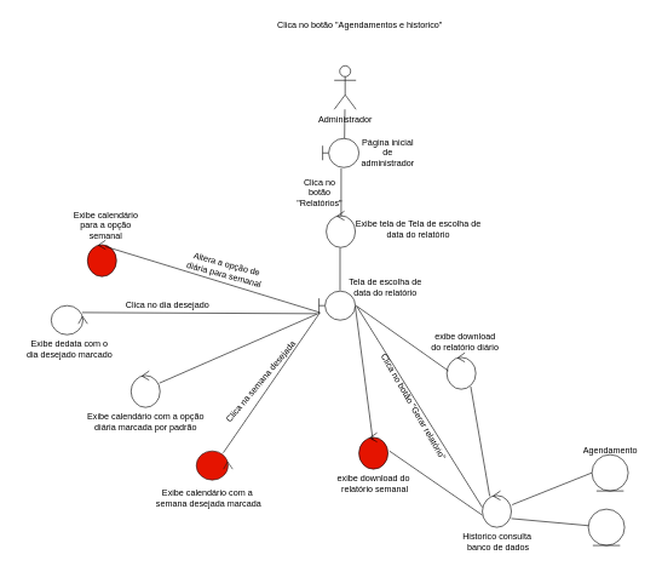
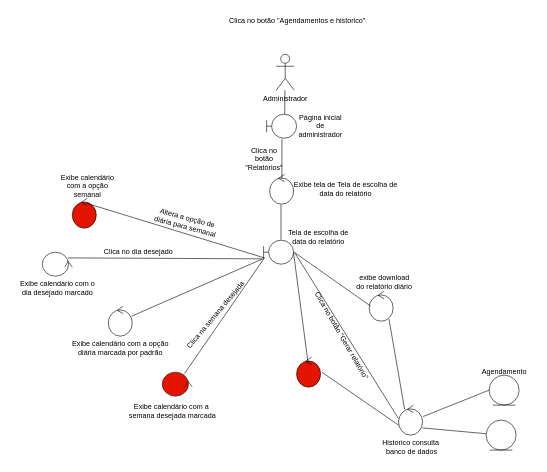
  <mxCell id="0" />
  <mxCell id="1" parent="0" />
  <mxCell id="2" value="Clica no botão &quot;Agendamentos e historico&quot;" style="text;html=1;align=center;verticalAlign=middle;resizable=0;points=[];autosize=1;strokeColor=none;fillColor=none;" parent="1" vertex="1"><mxGeometry x="370" y="20" width="250" height="30" as="geometry" /></mxCell>
  <mxCell id="3" value="" style="shape=umlBoundary;whiteSpace=wrap;html=1;direction=east;" parent="1" vertex="1"><mxGeometry x="439" y="400" width="50" height="40" as="geometry" /></mxCell>
  <mxCell id="4" value="Administrador" style="shape=umlActor;verticalLabelPosition=bottom;verticalAlign=top;html=1;" parent="1" vertex="1"><mxGeometry x="460" y="90" width="30" height="60" as="geometry" /></mxCell>
  <mxCell id="5" value="" style="ellipse;shape=umlControl;whiteSpace=wrap;html=1;" parent="1" vertex="1"><mxGeometry x="180" y="510" width="40" height="50" as="geometry" /></mxCell>
  <mxCell id="6" value="Exibe calendário com a opção &lt;br&gt;diária marcada por padrão" style="text;html=1;align=center;verticalAlign=middle;resizable=0;points=[];autosize=1;strokeColor=none;fillColor=none;" parent="1" vertex="1"><mxGeometry x="110" y="560" width="180" height="40" as="geometry" /></mxCell>
  <mxCell id="7" value="" style="endArrow=none;html=1;rounded=0;" parent="1" target="5" edge="1"><mxGeometry width="50" height="50" relative="1" as="geometry"><mxPoint x="440" y="430" as="sourcePoint" /><mxPoint x="470" y="340" as="targetPoint" /></mxGeometry></mxCell>
  <mxCell id="8" value="" style="ellipse;shape=umlControl;whiteSpace=wrap;html=1;direction=south;" parent="1" vertex="1"><mxGeometry x="70" y="420" width="50" height="40" as="geometry" /></mxCell>
- <mxCell id="9" value="Exibe dedata com o &lt;br&gt;dia desejado marcado" style="text;html=1;align=center;verticalAlign=middle;resizable=0;points=[];autosize=1;strokeColor=none;fillColor=none;" parent="1" vertex="1"><mxGeometry x="20" y="460" width="150" height="40" as="geometry" /></mxCell>
+ <mxCell id="9" value="Exibe calendario com o &lt;br&gt;dia desejado marcado" style="text;html=1;align=center;verticalAlign=middle;resizable=0;points=[];autosize=1;strokeColor=none;fillColor=none;" parent="1" vertex="1"><mxGeometry x="20" y="460" width="150" height="40" as="geometry" /></mxCell>
  <mxCell id="10" value="Clica no botão &quot;Gerar relatório&quot;" style="text;html=1;align=center;verticalAlign=middle;resizable=0;points=[];autosize=1;strokeColor=none;fillColor=none;rotation=60;" parent="1" vertex="1"><mxGeometry x="474" y="544" width="190" height="30" as="geometry" /></mxCell>
  <mxCell id="11" value="" style="endArrow=none;html=1;rounded=0;exitX=1.04;exitY=0.525;exitDx=0;exitDy=0;exitPerimeter=0;entryX=-0.002;entryY=0.449;entryDx=0;entryDy=0;entryPerimeter=0;" parent="1" source="3" edge="1" target="12"><mxGeometry width="50" height="50" relative="1" as="geometry"><mxPoint x="530" y="419.5" as="sourcePoint" /><mxPoint x="581" y="419.5" as="targetPoint" /></mxGeometry></mxCell>
  <mxCell id="12" value="" style="ellipse;shape=umlControl;whiteSpace=wrap;html=1;" parent="1" vertex="1"><mxGeometry x="664" y="675" width="40" height="50" as="geometry" /></mxCell>
  <mxCell id="13" value="Historico consulta&lt;br&gt;&amp;nbsp;banco de dados" style="text;html=1;align=center;verticalAlign=middle;resizable=0;points=[];autosize=1;strokeColor=none;fillColor=none;" parent="1" vertex="1"><mxGeometry x="629" y="725" width="110" height="40" as="geometry" /></mxCell>
  <mxCell id="14" value="" style="ellipse;shape=umlControl;whiteSpace=wrap;html=1;" parent="1" vertex="1"><mxGeometry x="615" y="485" width="40" height="50" as="geometry" /></mxCell>
  <mxCell id="15" value="" style="ellipse;shape=umlEntity;whiteSpace=wrap;html=1;" parent="1" vertex="1"><mxGeometry x="815" y="625" width="50" height="50" as="geometry" /></mxCell>
  <mxCell id="16" value="Agendamento" style="text;html=1;align=center;verticalAlign=middle;resizable=0;points=[];autosize=1;strokeColor=none;fillColor=none;" parent="1" vertex="1"><mxGeometry x="790" y="605" width="100" height="30" as="geometry" /></mxCell>
  <mxCell id="17" value="" style="ellipse;shape=umlEntity;whiteSpace=wrap;html=1;direction=north;rotation=90;" parent="1" vertex="1"><mxGeometry x="810" y="700" width="50" height="50" as="geometry" /></mxCell>
  <mxCell id="18" value="exibe download &lt;br&gt;do relatório diário" style="text;html=1;align=center;verticalAlign=middle;resizable=0;points=[];autosize=1;strokeColor=none;fillColor=none;" parent="1" vertex="1"><mxGeometry x="580" y="450" width="120" height="40" as="geometry" /></mxCell>
  <mxCell id="19" value="" style="endArrow=none;html=1;rounded=0;fontSize=10;entryX=0.056;entryY=0.495;entryDx=0;entryDy=0;entryPerimeter=0;" parent="1" target="14" edge="1"><mxGeometry width="50" height="50" relative="1" as="geometry"><mxPoint x="490" y="420" as="sourcePoint" /><mxPoint x="590" y="470" as="targetPoint" /></mxGeometry></mxCell>
  <mxCell id="20" value="" style="endArrow=none;html=1;rounded=0;fontSize=10;exitX=0.825;exitY=0.926;exitDx=0;exitDy=0;exitPerimeter=0;entryX=0.254;entryY=0.142;entryDx=0;entryDy=0;entryPerimeter=0;" parent="1" source="14" target="12" edge="1"><mxGeometry width="50" height="50" relative="1" as="geometry"><mxPoint x="655" y="670" as="sourcePoint" /><mxPoint x="705" y="620" as="targetPoint" /></mxGeometry></mxCell>
  <mxCell id="21" value="" style="endArrow=none;html=1;rounded=0;fontSize=10;exitX=1.025;exitY=0.38;exitDx=0;exitDy=0;exitPerimeter=0;entryX=0;entryY=0.5;entryDx=0;entryDy=0;" parent="1" source="12" target="15" edge="1"><mxGeometry width="50" height="50" relative="1" as="geometry"><mxPoint x="805" y="605" as="sourcePoint" /><mxPoint x="855" y="555" as="targetPoint" /></mxGeometry></mxCell>
  <mxCell id="22" value="" style="endArrow=none;html=1;rounded=0;fontSize=10;exitX=1;exitY=0.76;exitDx=0;exitDy=0;exitPerimeter=0;" parent="1" source="12" target="17" edge="1"><mxGeometry width="50" height="50" relative="1" as="geometry"><mxPoint x="759" y="624" as="sourcePoint" /><mxPoint x="865" y="565" as="targetPoint" /></mxGeometry></mxCell>
  <mxCell id="23" value="Clica no dia desejado" style="text;html=1;align=center;verticalAlign=middle;resizable=0;points=[];autosize=1;rotation=0;fillColor=none;" parent="1" vertex="1"><mxGeometry x="160" y="405" width="140" height="30" as="geometry" /></mxCell>
- <mxCell id="24" value="exibe download do&lt;br&gt;&amp;nbsp;relatório semanal" style="text;html=1;align=center;verticalAlign=middle;resizable=0;points=[];autosize=1;strokeColor=none;fillColor=none;" parent="1" vertex="1"><mxGeometry x="454" y="645" width="120" height="40" as="geometry" /></mxCell>
  <mxCell id="25" value="" style="endArrow=none;html=1;rounded=0;fontSize=10;exitX=-0.002;exitY=0.665;exitDx=0;exitDy=0;exitPerimeter=0;entryX=1.05;entryY=0.5;entryDx=0;entryDy=0;entryPerimeter=0;" parent="1" source="12" target="26" edge="1"><mxGeometry width="50" height="50" relative="1" as="geometry"><mxPoint x="715" y="640" as="sourcePoint" /><mxPoint x="595" y="735" as="targetPoint" /></mxGeometry></mxCell>
  <mxCell id="26" value="" style="ellipse;shape=umlControl;whiteSpace=wrap;html=1;fillColor=#e51400;fontColor=#ffffff;strokeColor=#000000;" parent="1" vertex="1"><mxGeometry x="494" y="595" width="40" height="50" as="geometry" /></mxCell>
  <mxCell id="27" value="" style="endArrow=none;html=1;rounded=0;fontSize=10;exitX=0.479;exitY=0.203;exitDx=0;exitDy=0;exitPerimeter=0;entryX=0.605;entryY=0.033;entryDx=0;entryDy=0;entryPerimeter=0;" parent="1" source="26" edge="1"><mxGeometry width="50" height="50" relative="1" as="geometry"><mxPoint x="620" y="530" as="sourcePoint" /><mxPoint x="488.95" y="420.99" as="targetPoint" /></mxGeometry></mxCell>
  <mxCell id="28" value="" style="ellipse;shape=umlControl;whiteSpace=wrap;html=1;direction=south;fillColor=#e51400;strokeColor=#1A1A1A;fontColor=#ffffff;" parent="1" vertex="1"><mxGeometry x="270" y="620" width="50" height="40" as="geometry" /></mxCell>
  <mxCell id="29" value="Exibe calendário com a&lt;br&gt;&amp;nbsp;semana desejada marcada" style="text;html=1;align=center;verticalAlign=middle;resizable=0;points=[];autosize=1;strokeColor=none;fillColor=none;" parent="1" vertex="1"><mxGeometry x="200" y="665" width="170" height="40" as="geometry" /></mxCell>
  <mxCell id="30" value="" style="ellipse;shape=umlControl;whiteSpace=wrap;html=1;fillColor=#e51400;fontColor=#ffffff;strokeColor=#000000;" parent="1" vertex="1"><mxGeometry x="120" y="330" width="40" height="50" as="geometry" /></mxCell>
- <mxCell id="31" value="Exibe calendário &lt;br&gt;para a opção &lt;br&gt;semanal" style="text;html=1;align=center;verticalAlign=middle;resizable=0;points=[];autosize=1;strokeColor=none;fillColor=none;" parent="1" vertex="1"><mxGeometry x="90" y="280" width="110" height="60" as="geometry" /></mxCell>
+ <mxCell id="31" value="Exibe calendário &lt;br&gt;com a opção &lt;br&gt;semanal" style="text;html=1;align=center;verticalAlign=middle;resizable=0;points=[];autosize=1;strokeColor=none;fillColor=none;" parent="1" vertex="1"><mxGeometry x="90" y="280" width="110" height="60" as="geometry" /></mxCell>
  <mxCell id="32" value="Altera a opção de&lt;br&gt;&amp;nbsp;diária para semanal&amp;nbsp;" style="text;html=1;align=center;verticalAlign=middle;resizable=0;points=[];autosize=1;strokeColor=none;fillColor=none;rotation=15;" parent="1" vertex="1"><mxGeometry x="240" y="350" width="140" height="40" as="geometry" /></mxCell>
  <mxCell id="33" value="" style="endArrow=none;html=1;rounded=0;fontSize=10;entryX=0.623;entryY=0.175;entryDx=0;entryDy=0;entryPerimeter=0;exitX=0.026;exitY=0.738;exitDx=0;exitDy=0;exitPerimeter=0;" parent="1" target="30" edge="1" source="3"><mxGeometry width="50" height="50" relative="1" as="geometry"><mxPoint x="480" y="480" as="sourcePoint" /><mxPoint x="624.561" y="240.893" as="targetPoint" /></mxGeometry></mxCell>
  <mxCell id="34" value="Tela de escolha de &lt;br&gt;data do relatório" style="text;html=1;align=center;verticalAlign=middle;resizable=0;points=[];autosize=1;strokeColor=none;fillColor=none;fontSize=12;" parent="1" vertex="1"><mxGeometry x="470" y="375" width="120" height="40" as="geometry" /></mxCell>
  <mxCell id="35" value="Clica na semana desejada" style="text;html=1;align=center;verticalAlign=middle;resizable=0;points=[];autosize=1;rotation=-50;fillColor=none;" parent="1" vertex="1"><mxGeometry x="279" y="510" width="160" height="30" as="geometry" /></mxCell>
  <mxCell id="36" value="" style="endArrow=none;html=1;rounded=0;entryX=-0.066;entryY=0.777;entryDx=0;entryDy=0;entryPerimeter=0;exitX=0.238;exitY=0.148;exitDx=0;exitDy=0;exitPerimeter=0;" edge="1" parent="1" source="8" target="3"><mxGeometry width="50" height="50" relative="1" as="geometry"><mxPoint x="-20" y="500" as="sourcePoint" /><mxPoint x="30" y="450" as="targetPoint" /></mxGeometry></mxCell>
  <mxCell id="37" value="" style="endArrow=none;html=1;rounded=0;" edge="1" parent="1" source="28"><mxGeometry width="50" height="50" relative="1" as="geometry"><mxPoint x="460" y="580" as="sourcePoint" /><mxPoint x="440" y="430" as="targetPoint" /></mxGeometry></mxCell>
  <mxCell id="38" value="" style="shape=umlBoundary;whiteSpace=wrap;html=1;direction=east;" vertex="1" parent="1"><mxGeometry x="444" y="190" width="50" height="40" as="geometry" /></mxCell>
  <mxCell id="39" value="" style="ellipse;shape=umlControl;whiteSpace=wrap;html=1;" vertex="1" parent="1"><mxGeometry x="449" y="290" width="40" height="50" as="geometry" /></mxCell>
  <mxCell id="40" value="" style="endArrow=none;html=1;rounded=0;entryX=0.475;entryY=1.011;entryDx=0;entryDy=0;entryPerimeter=0;exitX=0.58;exitY=-0.025;exitDx=0;exitDy=0;exitPerimeter=0;" edge="1" parent="1" source="3" target="39"><mxGeometry width="50" height="50" relative="1" as="geometry"><mxPoint x="430" y="400" as="sourcePoint" /><mxPoint x="480" y="350" as="targetPoint" /></mxGeometry></mxCell>
  <mxCell id="41" value="" style="endArrow=none;html=1;rounded=0;exitX=0.513;exitY=0.149;exitDx=0;exitDy=0;exitPerimeter=0;entryX=0.511;entryY=1.033;entryDx=0;entryDy=0;entryPerimeter=0;" edge="1" parent="1" source="39" target="38"><mxGeometry width="50" height="50" relative="1" as="geometry"><mxPoint x="440" y="290" as="sourcePoint" /><mxPoint x="610" y="230" as="targetPoint" /></mxGeometry></mxCell>
  <mxCell id="42" value="" style="endArrow=none;html=1;rounded=0;exitX=0.603;exitY=-0.006;exitDx=0;exitDy=0;exitPerimeter=0;" edge="1" parent="1" source="38" target="4"><mxGeometry width="50" height="50" relative="1" as="geometry"><mxPoint x="640" y="200" as="sourcePoint" /><mxPoint x="690" y="150" as="targetPoint" /></mxGeometry></mxCell>
  <mxCell id="43" value="Página inicial de administrador" style="text;html=1;strokeColor=none;fillColor=none;align=center;verticalAlign=middle;whiteSpace=wrap;rounded=0;" vertex="1" parent="1"><mxGeometry x="504" y="195" width="60" height="30" as="geometry" /></mxCell>
  <mxCell id="44" value="Clica no botão &quot;Relatórios&quot;" style="text;html=1;strokeColor=none;fillColor=none;align=center;verticalAlign=middle;whiteSpace=wrap;rounded=0;" vertex="1" parent="1"><mxGeometry x="410" y="250" width="60" height="30" as="geometry" /></mxCell>
  <mxCell id="45" value="Exibe tela de&amp;nbsp;&lt;span style=&quot;&quot;&gt;Tela de escolha de&lt;/span&gt;&lt;br style=&quot;&quot;&gt;&lt;span style=&quot;&quot;&gt;data do relatório&lt;/span&gt;" style="text;html=1;strokeColor=none;fillColor=none;align=center;verticalAlign=middle;whiteSpace=wrap;rounded=0;" vertex="1" parent="1"><mxGeometry x="482" y="299" width="188" height="30" as="geometry" /></mxCell>
